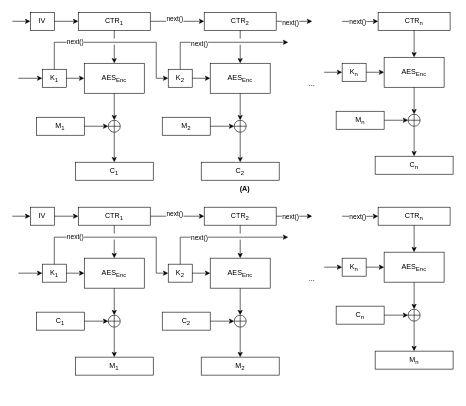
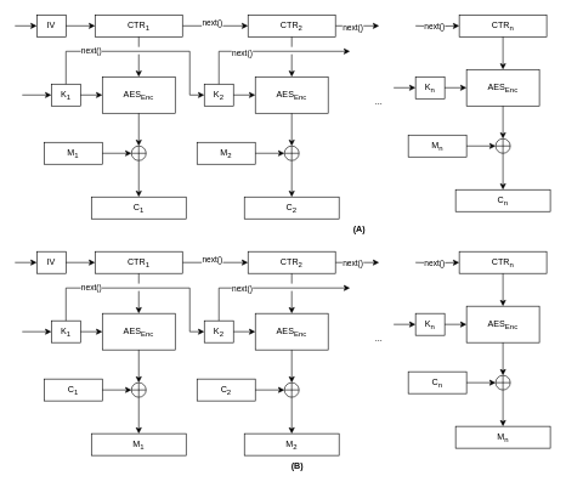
  <mxCell id="0" />
  <mxCell id="1" parent="0" />
  <mxCell id="2" style="edgeStyle=orthogonalEdgeStyle;rounded=0;orthogonalLoop=1;jettySize=auto;html=1;entryX=0;entryY=0.5;entryDx=0;entryDy=0;" edge="1" parent="1" source="4" target="17"><mxGeometry relative="1" as="geometry" /></mxCell>
  <mxCell id="3" value="next()" style="edgeLabel;html=1;align=center;verticalAlign=middle;resizable=0;points=[];" vertex="1" connectable="0" parent="2"><mxGeometry x="-0.246" y="-1" relative="1" as="geometry"><mxPoint x="6" y="-6" as="offset" /></mxGeometry></mxCell>
  <mxCell id="4" value="CTR&lt;sub&gt;1&lt;/sub&gt;" style="rounded=0;whiteSpace=wrap;html=1;" parent="1" vertex="1"><mxGeometry x="130" y="20" width="120" height="30" as="geometry" /></mxCell>
  <mxCell id="5" value="" style="endArrow=classic;html=1;rounded=0;exitX=0.5;exitY=1;exitDx=0;exitDy=0;entryX=0.5;entryY=0;entryDx=0;entryDy=0;entryPerimeter=0;" parent="1" source="4" edge="1"><mxGeometry width="50" height="50" relative="1" as="geometry"><mxPoint x="290" y="150" as="sourcePoint" /><mxPoint x="190" y="105" as="targetPoint" /></mxGeometry></mxCell>
  <mxCell id="6" style="edgeStyle=orthogonalEdgeStyle;rounded=0;orthogonalLoop=1;jettySize=auto;html=1;entryX=0.5;entryY=0;entryDx=0;entryDy=0;" parent="1" source="7" target="14" edge="1"><mxGeometry relative="1" as="geometry" /></mxCell>
  <mxCell id="7" value="" style="verticalLabelPosition=bottom;verticalAlign=top;html=1;shape=mxgraph.flowchart.summing_function;" parent="1" vertex="1"><mxGeometry x="180" y="200" width="20" height="20" as="geometry" /></mxCell>
  <mxCell id="8" value="" style="endArrow=classic;html=1;rounded=0;entryX=0;entryY=0.5;entryDx=0;entryDy=0;" parent="1" edge="1"><mxGeometry width="50" height="50" relative="1" as="geometry"><mxPoint x="110" y="130" as="sourcePoint" /><mxPoint x="140" y="130" as="targetPoint" /></mxGeometry></mxCell>
  <mxCell id="9" value="K&lt;sub&gt;1&lt;/sub&gt;" style="text;html=1;strokeColor=default;fillColor=none;align=center;verticalAlign=middle;whiteSpace=wrap;rounded=0;" parent="1" vertex="1"><mxGeometry x="70" y="115" width="40" height="30" as="geometry" /></mxCell>
  <mxCell id="10" value="AES&lt;sub&gt;Enc&lt;/sub&gt;" style="rounded=0;whiteSpace=wrap;html=1;" parent="1" vertex="1"><mxGeometry x="140" y="105" width="100" height="50" as="geometry" /></mxCell>
  <mxCell id="11" style="edgeStyle=orthogonalEdgeStyle;rounded=0;orthogonalLoop=1;jettySize=auto;html=1;entryX=0.5;entryY=0;entryDx=0;entryDy=0;entryPerimeter=0;" parent="1" source="10" target="7" edge="1"><mxGeometry relative="1" as="geometry" /></mxCell>
  <mxCell id="12" value="M&lt;sub&gt;1&lt;/sub&gt;" style="rounded=0;whiteSpace=wrap;html=1;" parent="1" vertex="1"><mxGeometry x="60" y="195" width="80" height="30" as="geometry" /></mxCell>
  <mxCell id="13" style="edgeStyle=orthogonalEdgeStyle;rounded=0;orthogonalLoop=1;jettySize=auto;html=1;entryX=0;entryY=0.5;entryDx=0;entryDy=0;entryPerimeter=0;" parent="1" source="12" target="7" edge="1"><mxGeometry relative="1" as="geometry" /></mxCell>
  <mxCell id="14" value="C&lt;sub&gt;1&lt;/sub&gt;" style="rounded=0;whiteSpace=wrap;html=1;" parent="1" vertex="1"><mxGeometry x="125" y="270" width="130" height="30" as="geometry" /></mxCell>
  <mxCell id="15" style="edgeStyle=orthogonalEdgeStyle;rounded=0;orthogonalLoop=1;jettySize=auto;html=1;" edge="1" parent="1" source="17"><mxGeometry relative="1" as="geometry"><mxPoint x="520" y="35" as="targetPoint" /></mxGeometry></mxCell>
  <mxCell id="16" value="next()" style="edgeLabel;html=1;align=center;verticalAlign=middle;resizable=0;points=[];" vertex="1" connectable="0" parent="15"><mxGeometry x="-0.226" y="-1" relative="1" as="geometry"><mxPoint as="offset" /></mxGeometry></mxCell>
  <mxCell id="17" value="CTR&lt;sub&gt;2&lt;/sub&gt;" style="rounded=0;whiteSpace=wrap;html=1;" parent="1" vertex="1"><mxGeometry x="340" y="20" width="120" height="30" as="geometry" /></mxCell>
  <mxCell id="18" value="" style="endArrow=classic;html=1;rounded=0;exitX=0.5;exitY=1;exitDx=0;exitDy=0;entryX=0.5;entryY=0;entryDx=0;entryDy=0;entryPerimeter=0;" parent="1" source="17" edge="1"><mxGeometry width="50" height="50" relative="1" as="geometry"><mxPoint x="500" y="150" as="sourcePoint" /><mxPoint x="400" y="105" as="targetPoint" /></mxGeometry></mxCell>
  <mxCell id="19" style="edgeStyle=orthogonalEdgeStyle;rounded=0;orthogonalLoop=1;jettySize=auto;html=1;entryX=0.5;entryY=0;entryDx=0;entryDy=0;" parent="1" source="20" target="27" edge="1"><mxGeometry relative="1" as="geometry" /></mxCell>
  <mxCell id="20" value="" style="verticalLabelPosition=bottom;verticalAlign=top;html=1;shape=mxgraph.flowchart.summing_function;" parent="1" vertex="1"><mxGeometry x="390" y="200" width="20" height="20" as="geometry" /></mxCell>
  <mxCell id="21" value="" style="endArrow=classic;html=1;rounded=0;entryX=0;entryY=0.5;entryDx=0;entryDy=0;" parent="1" edge="1"><mxGeometry width="50" height="50" relative="1" as="geometry"><mxPoint x="320" y="130" as="sourcePoint" /><mxPoint x="350" y="130" as="targetPoint" /></mxGeometry></mxCell>
  <mxCell id="22" value="K&lt;sub&gt;2&lt;/sub&gt;" style="text;html=1;strokeColor=default;fillColor=none;align=center;verticalAlign=middle;whiteSpace=wrap;rounded=0;" parent="1" vertex="1"><mxGeometry x="280" y="115" width="40" height="30" as="geometry" /></mxCell>
  <mxCell id="23" value="AES&lt;sub&gt;Enc&lt;/sub&gt;" style="rounded=0;whiteSpace=wrap;html=1;" parent="1" vertex="1"><mxGeometry x="350" y="105" width="100" height="50" as="geometry" /></mxCell>
  <mxCell id="24" style="edgeStyle=orthogonalEdgeStyle;rounded=0;orthogonalLoop=1;jettySize=auto;html=1;entryX=0.5;entryY=0;entryDx=0;entryDy=0;entryPerimeter=0;" parent="1" source="23" target="20" edge="1"><mxGeometry relative="1" as="geometry" /></mxCell>
  <mxCell id="25" value="M&lt;sub&gt;2&lt;/sub&gt;" style="rounded=0;whiteSpace=wrap;html=1;" parent="1" vertex="1"><mxGeometry x="270" y="195" width="80" height="30" as="geometry" /></mxCell>
  <mxCell id="26" style="edgeStyle=orthogonalEdgeStyle;rounded=0;orthogonalLoop=1;jettySize=auto;html=1;entryX=0;entryY=0.5;entryDx=0;entryDy=0;entryPerimeter=0;" parent="1" source="25" target="20" edge="1"><mxGeometry relative="1" as="geometry" /></mxCell>
  <mxCell id="27" value="C&lt;sub&gt;2&lt;/sub&gt;" style="rounded=0;whiteSpace=wrap;html=1;" parent="1" vertex="1"><mxGeometry x="335" y="270" width="130" height="30" as="geometry" /></mxCell>
  <mxCell id="28" value="CTR&lt;sub&gt;n&lt;/sub&gt;" style="rounded=0;whiteSpace=wrap;html=1;" parent="1" vertex="1"><mxGeometry x="630" y="20" width="120" height="30" as="geometry" /></mxCell>
  <mxCell id="29" value="" style="endArrow=classic;html=1;rounded=0;exitX=0.5;exitY=1;exitDx=0;exitDy=0;entryX=0.5;entryY=0;entryDx=0;entryDy=0;entryPerimeter=0;" parent="1" source="28" edge="1"><mxGeometry width="50" height="50" relative="1" as="geometry"><mxPoint x="790" y="140" as="sourcePoint" /><mxPoint x="690" y="95" as="targetPoint" /></mxGeometry></mxCell>
  <mxCell id="30" style="edgeStyle=orthogonalEdgeStyle;rounded=0;orthogonalLoop=1;jettySize=auto;html=1;entryX=0.5;entryY=0;entryDx=0;entryDy=0;" parent="1" source="31" target="38" edge="1"><mxGeometry relative="1" as="geometry" /></mxCell>
  <mxCell id="31" value="" style="verticalLabelPosition=bottom;verticalAlign=top;html=1;shape=mxgraph.flowchart.summing_function;" parent="1" vertex="1"><mxGeometry x="680" y="190" width="20" height="20" as="geometry" /></mxCell>
  <mxCell id="32" value="" style="endArrow=classic;html=1;rounded=0;entryX=0;entryY=0.5;entryDx=0;entryDy=0;" parent="1" edge="1"><mxGeometry width="50" height="50" relative="1" as="geometry"><mxPoint x="610" y="120" as="sourcePoint" /><mxPoint x="640" y="120" as="targetPoint" /></mxGeometry></mxCell>
  <mxCell id="33" value="K&lt;sub&gt;n&lt;/sub&gt;" style="text;html=1;strokeColor=default;fillColor=none;align=center;verticalAlign=middle;whiteSpace=wrap;rounded=0;" parent="1" vertex="1"><mxGeometry x="570" y="105" width="40" height="30" as="geometry" /></mxCell>
  <mxCell id="34" value="AES&lt;sub&gt;Enc&lt;/sub&gt;" style="rounded=0;whiteSpace=wrap;html=1;" parent="1" vertex="1"><mxGeometry x="640" y="95" width="100" height="50" as="geometry" /></mxCell>
  <mxCell id="35" style="edgeStyle=orthogonalEdgeStyle;rounded=0;orthogonalLoop=1;jettySize=auto;html=1;entryX=0.5;entryY=0;entryDx=0;entryDy=0;entryPerimeter=0;" parent="1" source="34" target="31" edge="1"><mxGeometry relative="1" as="geometry" /></mxCell>
  <mxCell id="36" value="M&lt;sub&gt;n&lt;/sub&gt;" style="rounded=0;whiteSpace=wrap;html=1;" parent="1" vertex="1"><mxGeometry x="560" y="185" width="80" height="30" as="geometry" /></mxCell>
  <mxCell id="37" style="edgeStyle=orthogonalEdgeStyle;rounded=0;orthogonalLoop=1;jettySize=auto;html=1;entryX=0;entryY=0.5;entryDx=0;entryDy=0;entryPerimeter=0;" parent="1" source="36" target="31" edge="1"><mxGeometry relative="1" as="geometry" /></mxCell>
  <mxCell id="38" value="C&lt;sub&gt;n&lt;/sub&gt;" style="rounded=0;whiteSpace=wrap;html=1;" parent="1" vertex="1"><mxGeometry x="625" y="260" width="130" height="30" as="geometry" /></mxCell>
  <mxCell id="39" value="..." style="text;html=1;align=center;verticalAlign=middle;whiteSpace=wrap;rounded=0;" parent="1" vertex="1"><mxGeometry x="490" y="125" width="60" height="30" as="geometry" /></mxCell>
- <mxCell id="40" value="(A)" style="text;html=1;strokeColor=none;fillColor=none;align=center;verticalAlign=middle;whiteSpace=wrap;rounded=0;fontStyle=1" vertex="1" parent="1"><mxGeometry x="387.5" y="300" width="40" height="30" as="geometry" /></mxCell>
+ <mxCell id="40" value="(A)" style="text;html=1;strokeColor=none;fillColor=none;align=center;verticalAlign=middle;whiteSpace=wrap;rounded=0;fontStyle=1" vertex="1" parent="1"><mxGeometry x="472.5" y="300" width="40" height="30" as="geometry" /></mxCell>
  <mxCell id="41" style="edgeStyle=orthogonalEdgeStyle;rounded=0;orthogonalLoop=1;jettySize=auto;html=1;entryX=0;entryY=0.5;entryDx=0;entryDy=0;" edge="1" parent="1" target="28"><mxGeometry relative="1" as="geometry"><mxPoint x="536" y="45" as="targetPoint" /><mxPoint x="570" y="35" as="sourcePoint" /></mxGeometry></mxCell>
  <mxCell id="42" value="next()" style="edgeLabel;html=1;align=center;verticalAlign=middle;resizable=0;points=[];" vertex="1" connectable="0" parent="41"><mxGeometry x="-0.322" y="1" relative="1" as="geometry"><mxPoint x="4" y="1" as="offset" /></mxGeometry></mxCell>
  <mxCell id="43" value="" style="whiteSpace=wrap;html=1;strokeColor=none;" vertex="1" parent="1"><mxGeometry x="170" y="64" width="40" height="10" as="geometry" /></mxCell>
  <mxCell id="44" style="edgeStyle=orthogonalEdgeStyle;rounded=0;orthogonalLoop=1;jettySize=auto;html=1;entryX=0;entryY=0.5;entryDx=0;entryDy=0;" edge="1" parent="1" source="9" target="22"><mxGeometry relative="1" as="geometry"><Array as="points"><mxPoint x="90" y="70" /><mxPoint x="260" y="70" /><mxPoint x="260" y="130" /></Array></mxGeometry></mxCell>
  <mxCell id="45" value="next()" style="edgeLabel;html=1;align=center;verticalAlign=middle;resizable=0;points=[];" vertex="1" connectable="0" parent="44"><mxGeometry x="-0.569" y="1" relative="1" as="geometry"><mxPoint x="15" as="offset" /></mxGeometry></mxCell>
  <mxCell id="46" value="IV" style="text;html=1;strokeColor=default;fillColor=default;align=center;verticalAlign=middle;whiteSpace=wrap;rounded=0;" vertex="1" parent="1"><mxGeometry x="50" y="20" width="40" height="30" as="geometry" /></mxCell>
  <mxCell id="47" style="edgeStyle=orthogonalEdgeStyle;rounded=0;orthogonalLoop=1;jettySize=auto;html=1;entryX=0;entryY=0.5;entryDx=0;entryDy=0;" edge="1" parent="1" source="46" target="4"><mxGeometry relative="1" as="geometry" /></mxCell>
  <mxCell id="48" value="" style="endArrow=classic;html=1;rounded=0;" edge="1" parent="1" target="9"><mxGeometry width="50" height="50" relative="1" as="geometry"><mxPoint x="30" y="130" as="sourcePoint" /><mxPoint x="120" y="70" as="targetPoint" /></mxGeometry></mxCell>
  <mxCell id="49" value="" style="endArrow=classic;html=1;rounded=0;entryX=0;entryY=0.5;entryDx=0;entryDy=0;" edge="1" parent="1" target="46"><mxGeometry width="50" height="50" relative="1" as="geometry"><mxPoint x="20" y="35" as="sourcePoint" /><mxPoint x="80" y="140" as="targetPoint" /></mxGeometry></mxCell>
  <mxCell id="50" value="" style="whiteSpace=wrap;html=1;strokeColor=none;" vertex="1" parent="1"><mxGeometry x="380" y="64" width="40" height="10" as="geometry" /></mxCell>
  <mxCell id="51" style="edgeStyle=orthogonalEdgeStyle;rounded=0;orthogonalLoop=1;jettySize=auto;html=1;" edge="1" parent="1" source="22"><mxGeometry relative="1" as="geometry"><mxPoint x="480" y="70" as="targetPoint" /><Array as="points"><mxPoint x="300" y="70" /><mxPoint x="470" y="70" /></Array></mxGeometry></mxCell>
  <mxCell id="52" value="next()" style="edgeLabel;html=1;align=center;verticalAlign=middle;resizable=0;points=[];" vertex="1" connectable="0" parent="51"><mxGeometry x="-0.325" y="-1" relative="1" as="geometry"><mxPoint as="offset" /></mxGeometry></mxCell>
  <mxCell id="53" value="" style="endArrow=classic;html=1;rounded=0;entryX=0;entryY=0.5;entryDx=0;entryDy=0;" edge="1" parent="1" target="33"><mxGeometry width="50" height="50" relative="1" as="geometry"><mxPoint x="540" y="120" as="sourcePoint" /><mxPoint x="570" y="129.66" as="targetPoint" /></mxGeometry></mxCell>
  <mxCell id="54" style="edgeStyle=orthogonalEdgeStyle;rounded=0;orthogonalLoop=1;jettySize=auto;html=1;entryX=0;entryY=0.5;entryDx=0;entryDy=0;" edge="1" source="56" target="69" parent="1"><mxGeometry relative="1" as="geometry" /></mxCell>
  <mxCell id="55" value="next()" style="edgeLabel;html=1;align=center;verticalAlign=middle;resizable=0;points=[];" vertex="1" connectable="0" parent="54"><mxGeometry x="-0.246" y="-1" relative="1" as="geometry"><mxPoint x="6" y="-6" as="offset" /></mxGeometry></mxCell>
  <mxCell id="56" value="CTR&lt;sub&gt;1&lt;/sub&gt;" style="rounded=0;whiteSpace=wrap;html=1;" vertex="1" parent="1"><mxGeometry x="130" y="345" width="120" height="30" as="geometry" /></mxCell>
  <mxCell id="57" value="" style="endArrow=classic;html=1;rounded=0;exitX=0.5;exitY=1;exitDx=0;exitDy=0;entryX=0.5;entryY=0;entryDx=0;entryDy=0;entryPerimeter=0;" edge="1" source="56" parent="1"><mxGeometry width="50" height="50" relative="1" as="geometry"><mxPoint x="290" y="475" as="sourcePoint" /><mxPoint x="190" y="430" as="targetPoint" /></mxGeometry></mxCell>
  <mxCell id="58" style="edgeStyle=orthogonalEdgeStyle;rounded=0;orthogonalLoop=1;jettySize=auto;html=1;entryX=0.5;entryY=0;entryDx=0;entryDy=0;" edge="1" source="59" target="66" parent="1"><mxGeometry relative="1" as="geometry" /></mxCell>
  <mxCell id="59" value="" style="verticalLabelPosition=bottom;verticalAlign=top;html=1;shape=mxgraph.flowchart.summing_function;" vertex="1" parent="1"><mxGeometry x="180" y="525" width="20" height="20" as="geometry" /></mxCell>
  <mxCell id="60" value="" style="endArrow=classic;html=1;rounded=0;entryX=0;entryY=0.5;entryDx=0;entryDy=0;" edge="1" parent="1"><mxGeometry width="50" height="50" relative="1" as="geometry"><mxPoint x="110" y="455" as="sourcePoint" /><mxPoint x="140" y="455" as="targetPoint" /></mxGeometry></mxCell>
  <mxCell id="61" value="K&lt;sub&gt;1&lt;/sub&gt;" style="text;html=1;strokeColor=default;fillColor=none;align=center;verticalAlign=middle;whiteSpace=wrap;rounded=0;" vertex="1" parent="1"><mxGeometry x="70" y="440" width="40" height="30" as="geometry" /></mxCell>
  <mxCell id="62" value="AES&lt;sub&gt;Enc&lt;/sub&gt;" style="rounded=0;whiteSpace=wrap;html=1;" vertex="1" parent="1"><mxGeometry x="140" y="430" width="100" height="50" as="geometry" /></mxCell>
  <mxCell id="63" style="edgeStyle=orthogonalEdgeStyle;rounded=0;orthogonalLoop=1;jettySize=auto;html=1;entryX=0.5;entryY=0;entryDx=0;entryDy=0;entryPerimeter=0;" edge="1" source="62" target="59" parent="1"><mxGeometry relative="1" as="geometry" /></mxCell>
  <mxCell id="64" value="C&lt;sub&gt;1&lt;/sub&gt;" style="rounded=0;whiteSpace=wrap;html=1;" vertex="1" parent="1"><mxGeometry x="60" y="520" width="80" height="30" as="geometry" /></mxCell>
  <mxCell id="65" style="edgeStyle=orthogonalEdgeStyle;rounded=0;orthogonalLoop=1;jettySize=auto;html=1;entryX=0;entryY=0.5;entryDx=0;entryDy=0;entryPerimeter=0;" edge="1" source="64" target="59" parent="1"><mxGeometry relative="1" as="geometry" /></mxCell>
  <mxCell id="66" value="M&lt;sub&gt;1&lt;/sub&gt;" style="rounded=0;whiteSpace=wrap;html=1;" vertex="1" parent="1"><mxGeometry x="125" y="595" width="130" height="30" as="geometry" /></mxCell>
  <mxCell id="67" style="edgeStyle=orthogonalEdgeStyle;rounded=0;orthogonalLoop=1;jettySize=auto;html=1;" edge="1" source="69" parent="1"><mxGeometry relative="1" as="geometry"><mxPoint x="520" y="360" as="targetPoint" /></mxGeometry></mxCell>
  <mxCell id="68" value="next()" style="edgeLabel;html=1;align=center;verticalAlign=middle;resizable=0;points=[];" vertex="1" connectable="0" parent="67"><mxGeometry x="-0.226" y="-1" relative="1" as="geometry"><mxPoint as="offset" /></mxGeometry></mxCell>
  <mxCell id="69" value="CTR&lt;sub&gt;2&lt;/sub&gt;" style="rounded=0;whiteSpace=wrap;html=1;" vertex="1" parent="1"><mxGeometry x="340" y="345" width="120" height="30" as="geometry" /></mxCell>
  <mxCell id="70" value="" style="endArrow=classic;html=1;rounded=0;exitX=0.5;exitY=1;exitDx=0;exitDy=0;entryX=0.5;entryY=0;entryDx=0;entryDy=0;entryPerimeter=0;" edge="1" source="69" parent="1"><mxGeometry width="50" height="50" relative="1" as="geometry"><mxPoint x="500" y="475" as="sourcePoint" /><mxPoint x="400" y="430" as="targetPoint" /></mxGeometry></mxCell>
  <mxCell id="71" style="edgeStyle=orthogonalEdgeStyle;rounded=0;orthogonalLoop=1;jettySize=auto;html=1;entryX=0.5;entryY=0;entryDx=0;entryDy=0;" edge="1" source="72" target="79" parent="1"><mxGeometry relative="1" as="geometry" /></mxCell>
  <mxCell id="72" value="" style="verticalLabelPosition=bottom;verticalAlign=top;html=1;shape=mxgraph.flowchart.summing_function;" vertex="1" parent="1"><mxGeometry x="390" y="525" width="20" height="20" as="geometry" /></mxCell>
  <mxCell id="73" value="" style="endArrow=classic;html=1;rounded=0;entryX=0;entryY=0.5;entryDx=0;entryDy=0;" edge="1" parent="1"><mxGeometry width="50" height="50" relative="1" as="geometry"><mxPoint x="320" y="455" as="sourcePoint" /><mxPoint x="350" y="455" as="targetPoint" /></mxGeometry></mxCell>
  <mxCell id="74" value="K&lt;sub&gt;2&lt;/sub&gt;" style="text;html=1;strokeColor=default;fillColor=none;align=center;verticalAlign=middle;whiteSpace=wrap;rounded=0;" vertex="1" parent="1"><mxGeometry x="280" y="440" width="40" height="30" as="geometry" /></mxCell>
  <mxCell id="75" value="AES&lt;sub&gt;Enc&lt;/sub&gt;" style="rounded=0;whiteSpace=wrap;html=1;" vertex="1" parent="1"><mxGeometry x="350" y="430" width="100" height="50" as="geometry" /></mxCell>
  <mxCell id="76" style="edgeStyle=orthogonalEdgeStyle;rounded=0;orthogonalLoop=1;jettySize=auto;html=1;entryX=0.5;entryY=0;entryDx=0;entryDy=0;entryPerimeter=0;" edge="1" source="75" target="72" parent="1"><mxGeometry relative="1" as="geometry" /></mxCell>
  <mxCell id="77" value="C&lt;sub&gt;2&lt;/sub&gt;" style="rounded=0;whiteSpace=wrap;html=1;" vertex="1" parent="1"><mxGeometry x="270" y="520" width="80" height="30" as="geometry" /></mxCell>
  <mxCell id="78" style="edgeStyle=orthogonalEdgeStyle;rounded=0;orthogonalLoop=1;jettySize=auto;html=1;entryX=0;entryY=0.5;entryDx=0;entryDy=0;entryPerimeter=0;" edge="1" source="77" target="72" parent="1"><mxGeometry relative="1" as="geometry" /></mxCell>
  <mxCell id="79" value="M&lt;sub&gt;2&lt;/sub&gt;" style="rounded=0;whiteSpace=wrap;html=1;" vertex="1" parent="1"><mxGeometry x="335" y="595" width="130" height="30" as="geometry" /></mxCell>
  <mxCell id="80" value="CTR&lt;sub&gt;n&lt;/sub&gt;" style="rounded=0;whiteSpace=wrap;html=1;" vertex="1" parent="1"><mxGeometry x="630" y="345" width="120" height="30" as="geometry" /></mxCell>
  <mxCell id="81" value="" style="endArrow=classic;html=1;rounded=0;exitX=0.5;exitY=1;exitDx=0;exitDy=0;entryX=0.5;entryY=0;entryDx=0;entryDy=0;entryPerimeter=0;" edge="1" source="80" parent="1"><mxGeometry width="50" height="50" relative="1" as="geometry"><mxPoint x="790" y="465" as="sourcePoint" /><mxPoint x="690" y="420" as="targetPoint" /></mxGeometry></mxCell>
  <mxCell id="82" style="edgeStyle=orthogonalEdgeStyle;rounded=0;orthogonalLoop=1;jettySize=auto;html=1;entryX=0.5;entryY=0;entryDx=0;entryDy=0;" edge="1" source="83" target="90" parent="1"><mxGeometry relative="1" as="geometry" /></mxCell>
  <mxCell id="83" value="" style="verticalLabelPosition=bottom;verticalAlign=top;html=1;shape=mxgraph.flowchart.summing_function;" vertex="1" parent="1"><mxGeometry x="680" y="515" width="20" height="20" as="geometry" /></mxCell>
  <mxCell id="84" value="" style="endArrow=classic;html=1;rounded=0;entryX=0;entryY=0.5;entryDx=0;entryDy=0;" edge="1" parent="1"><mxGeometry width="50" height="50" relative="1" as="geometry"><mxPoint x="610" y="445" as="sourcePoint" /><mxPoint x="640" y="445" as="targetPoint" /></mxGeometry></mxCell>
  <mxCell id="85" value="K&lt;sub&gt;n&lt;/sub&gt;" style="text;html=1;strokeColor=default;fillColor=none;align=center;verticalAlign=middle;whiteSpace=wrap;rounded=0;" vertex="1" parent="1"><mxGeometry x="570" y="430" width="40" height="30" as="geometry" /></mxCell>
  <mxCell id="86" value="AES&lt;sub&gt;Enc&lt;/sub&gt;" style="rounded=0;whiteSpace=wrap;html=1;" vertex="1" parent="1"><mxGeometry x="640" y="420" width="100" height="50" as="geometry" /></mxCell>
  <mxCell id="87" style="edgeStyle=orthogonalEdgeStyle;rounded=0;orthogonalLoop=1;jettySize=auto;html=1;entryX=0.5;entryY=0;entryDx=0;entryDy=0;entryPerimeter=0;" edge="1" source="86" target="83" parent="1"><mxGeometry relative="1" as="geometry" /></mxCell>
  <mxCell id="88" value="C&lt;sub&gt;n&lt;/sub&gt;" style="rounded=0;whiteSpace=wrap;html=1;" vertex="1" parent="1"><mxGeometry x="560" y="510" width="80" height="30" as="geometry" /></mxCell>
  <mxCell id="89" style="edgeStyle=orthogonalEdgeStyle;rounded=0;orthogonalLoop=1;jettySize=auto;html=1;entryX=0;entryY=0.5;entryDx=0;entryDy=0;entryPerimeter=0;" edge="1" source="88" target="83" parent="1"><mxGeometry relative="1" as="geometry" /></mxCell>
  <mxCell id="90" value="M&lt;sub&gt;n&lt;/sub&gt;" style="rounded=0;whiteSpace=wrap;html=1;" vertex="1" parent="1"><mxGeometry x="625" y="585" width="130" height="30" as="geometry" /></mxCell>
  <mxCell id="91" value="..." style="text;html=1;align=center;verticalAlign=middle;whiteSpace=wrap;rounded=0;" vertex="1" parent="1"><mxGeometry x="490" y="450" width="60" height="30" as="geometry" /></mxCell>
+ <mxCell id="92" value="(B)" style="text;html=1;strokeColor=none;fillColor=none;align=center;verticalAlign=middle;whiteSpace=wrap;rounded=0;fontStyle=1" vertex="1" parent="1"><mxGeometry x="387.5" y="625" width="40" height="30" as="geometry" /></mxCell>
  <mxCell id="93" style="edgeStyle=orthogonalEdgeStyle;rounded=0;orthogonalLoop=1;jettySize=auto;html=1;entryX=0;entryY=0.5;entryDx=0;entryDy=0;" edge="1" target="80" parent="1"><mxGeometry relative="1" as="geometry"><mxPoint x="536" y="370" as="targetPoint" /><mxPoint x="570" y="360" as="sourcePoint" /></mxGeometry></mxCell>
  <mxCell id="94" value="next()" style="edgeLabel;html=1;align=center;verticalAlign=middle;resizable=0;points=[];" vertex="1" connectable="0" parent="93"><mxGeometry x="-0.322" y="1" relative="1" as="geometry"><mxPoint x="4" y="1" as="offset" /></mxGeometry></mxCell>
  <mxCell id="95" value="" style="whiteSpace=wrap;html=1;strokeColor=none;" vertex="1" parent="1"><mxGeometry x="170" y="389" width="40" height="10" as="geometry" /></mxCell>
  <mxCell id="96" style="edgeStyle=orthogonalEdgeStyle;rounded=0;orthogonalLoop=1;jettySize=auto;html=1;entryX=0;entryY=0.5;entryDx=0;entryDy=0;" edge="1" source="61" target="74" parent="1"><mxGeometry relative="1" as="geometry"><Array as="points"><mxPoint x="90" y="395" /><mxPoint x="260" y="395" /><mxPoint x="260" y="455" /></Array></mxGeometry></mxCell>
  <mxCell id="97" value="next()" style="edgeLabel;html=1;align=center;verticalAlign=middle;resizable=0;points=[];" vertex="1" connectable="0" parent="96"><mxGeometry x="-0.569" y="1" relative="1" as="geometry"><mxPoint x="15" as="offset" /></mxGeometry></mxCell>
  <mxCell id="98" value="IV" style="text;html=1;strokeColor=default;fillColor=default;align=center;verticalAlign=middle;whiteSpace=wrap;rounded=0;" vertex="1" parent="1"><mxGeometry x="50" y="345" width="40" height="30" as="geometry" /></mxCell>
  <mxCell id="99" style="edgeStyle=orthogonalEdgeStyle;rounded=0;orthogonalLoop=1;jettySize=auto;html=1;entryX=0;entryY=0.5;entryDx=0;entryDy=0;" edge="1" source="98" target="56" parent="1"><mxGeometry relative="1" as="geometry" /></mxCell>
  <mxCell id="100" value="" style="endArrow=classic;html=1;rounded=0;" edge="1" target="61" parent="1"><mxGeometry width="50" height="50" relative="1" as="geometry"><mxPoint x="30" y="455" as="sourcePoint" /><mxPoint x="120" y="395" as="targetPoint" /></mxGeometry></mxCell>
  <mxCell id="101" value="" style="endArrow=classic;html=1;rounded=0;entryX=0;entryY=0.5;entryDx=0;entryDy=0;" edge="1" target="98" parent="1"><mxGeometry width="50" height="50" relative="1" as="geometry"><mxPoint x="20" y="360" as="sourcePoint" /><mxPoint x="80" y="465" as="targetPoint" /></mxGeometry></mxCell>
  <mxCell id="102" value="" style="whiteSpace=wrap;html=1;strokeColor=none;" vertex="1" parent="1"><mxGeometry x="380" y="389" width="40" height="10" as="geometry" /></mxCell>
  <mxCell id="103" style="edgeStyle=orthogonalEdgeStyle;rounded=0;orthogonalLoop=1;jettySize=auto;html=1;" edge="1" source="74" parent="1"><mxGeometry relative="1" as="geometry"><mxPoint x="480" y="395" as="targetPoint" /><Array as="points"><mxPoint x="300" y="395" /><mxPoint x="470" y="395" /></Array></mxGeometry></mxCell>
  <mxCell id="104" value="next()" style="edgeLabel;html=1;align=center;verticalAlign=middle;resizable=0;points=[];" vertex="1" connectable="0" parent="103"><mxGeometry x="-0.325" y="-1" relative="1" as="geometry"><mxPoint as="offset" /></mxGeometry></mxCell>
  <mxCell id="105" value="" style="endArrow=classic;html=1;rounded=0;entryX=0;entryY=0.5;entryDx=0;entryDy=0;" edge="1" target="85" parent="1"><mxGeometry width="50" height="50" relative="1" as="geometry"><mxPoint x="540" y="445" as="sourcePoint" /><mxPoint x="570" y="454.66" as="targetPoint" /></mxGeometry></mxCell>
